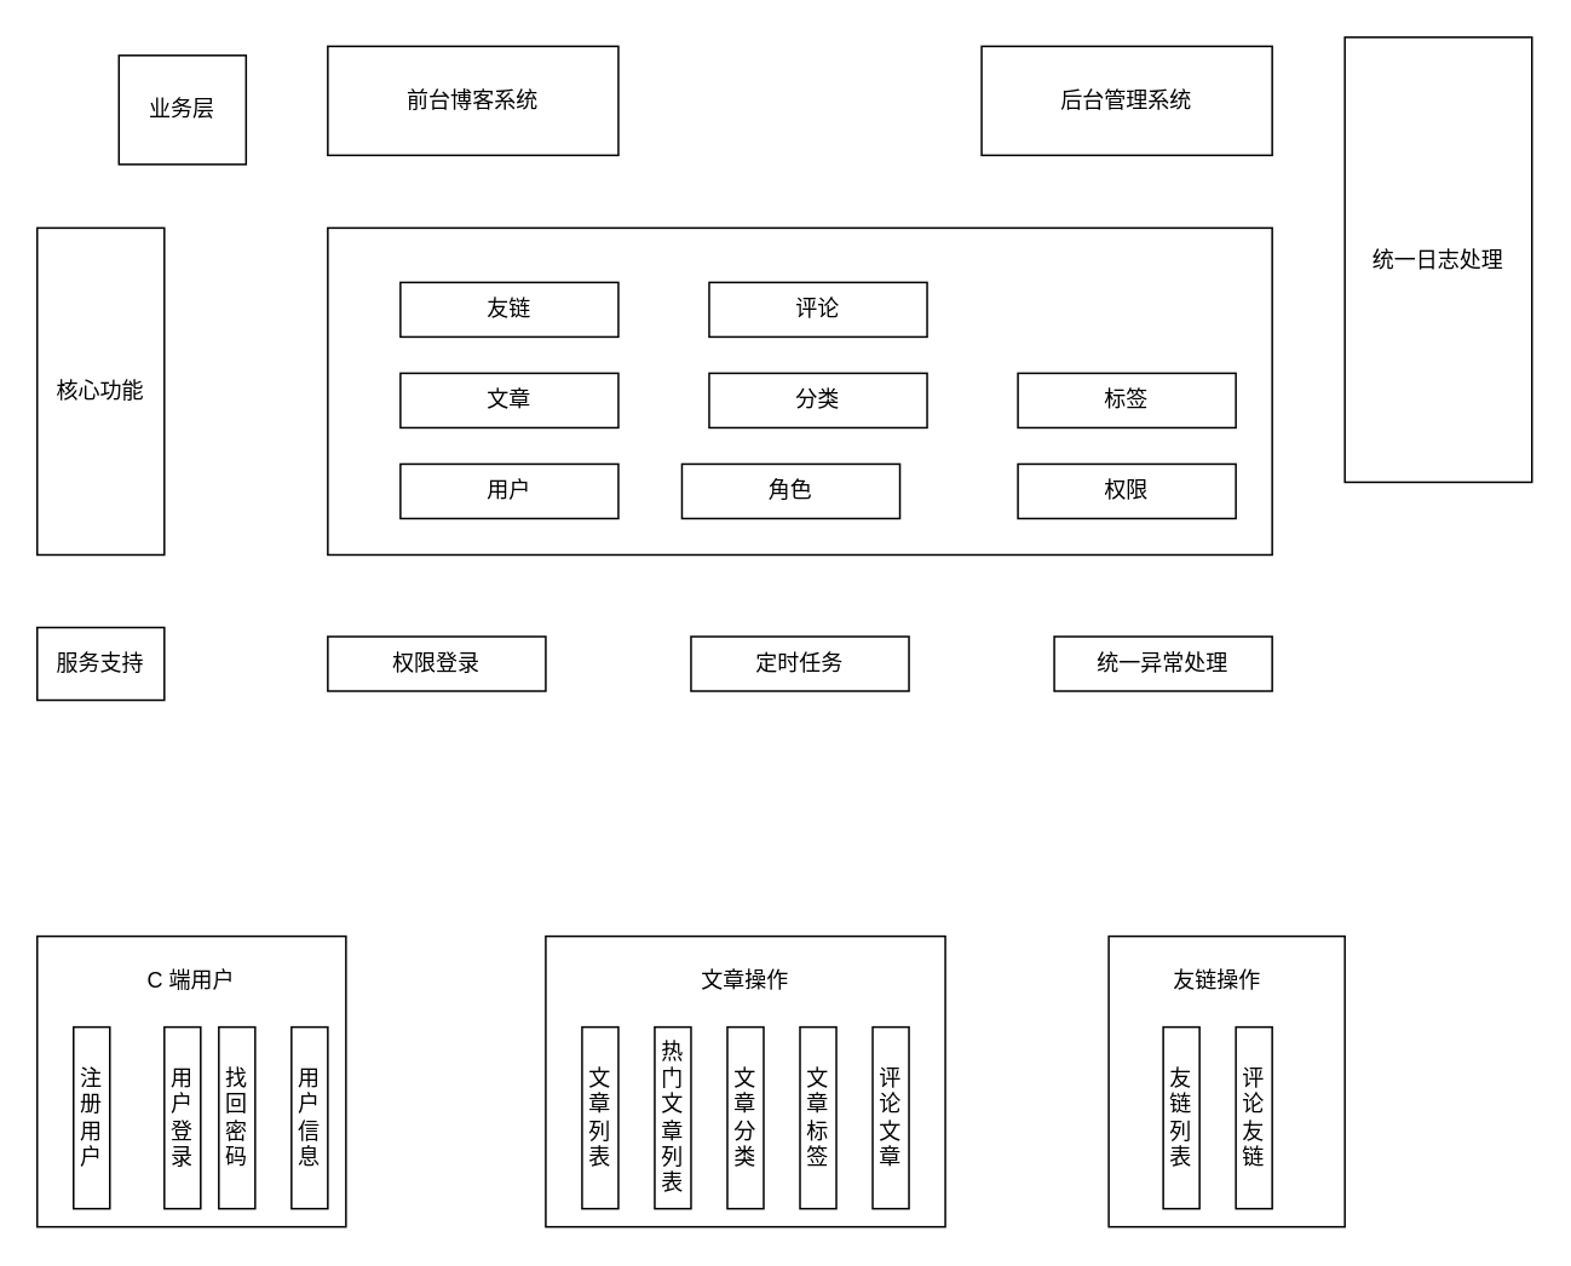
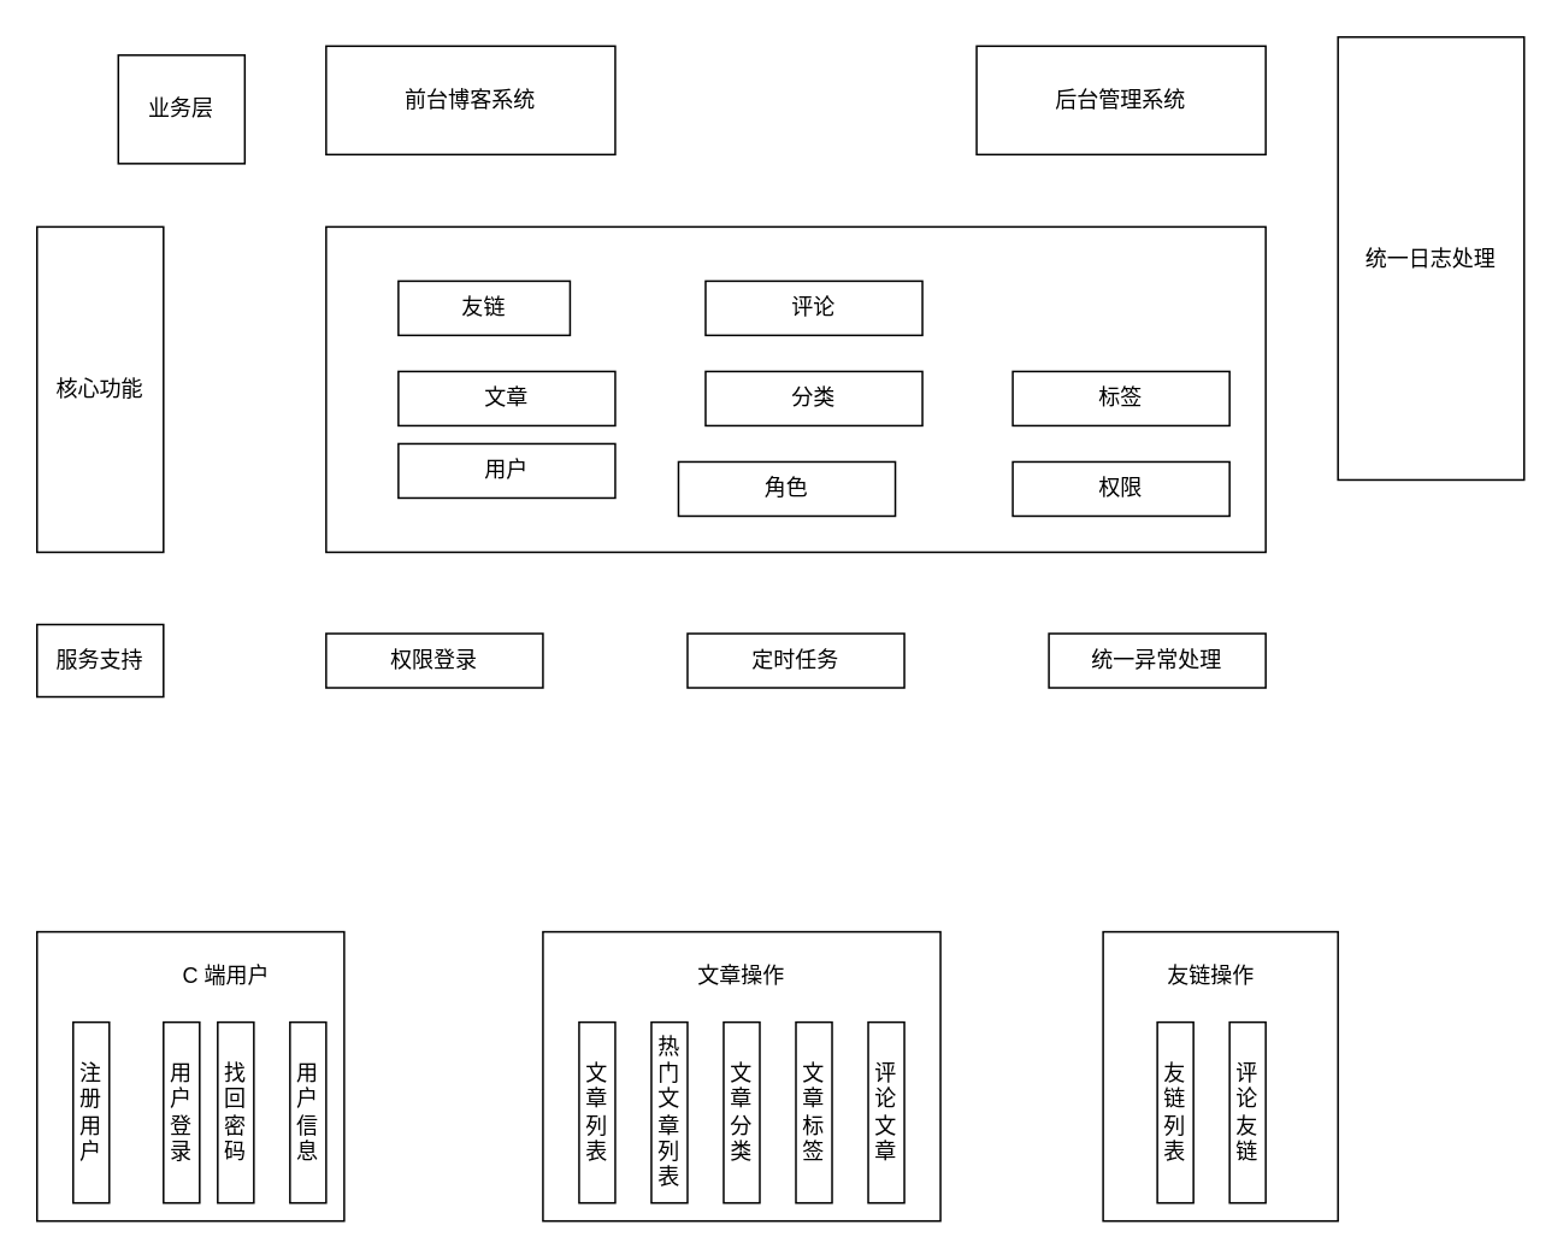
  <mxCell id="0" />
  <mxCell id="1" parent="0" />
  <mxCell id="2" value="" style="rounded=0;whiteSpace=wrap;html=1;" vertex="1" parent="1"><mxGeometry x="610" y="515" width="130" height="160" as="geometry" /></mxCell>
  <mxCell id="3" value="" style="rounded=0;whiteSpace=wrap;html=1;" vertex="1" parent="1"><mxGeometry x="300" y="515" width="220" height="160" as="geometry" /></mxCell>
  <mxCell id="4" value="" style="rounded=0;whiteSpace=wrap;html=1;" vertex="1" parent="1"><mxGeometry x="20" y="515" width="170" height="160" as="geometry" /></mxCell>
  <mxCell id="5" value="" style="rounded=0;whiteSpace=wrap;html=1;" vertex="1" parent="1"><mxGeometry x="180" y="125" width="520" height="180" as="geometry" /></mxCell>
- <mxCell id="6" value="用户" style="rounded=0;whiteSpace=wrap;html=1;" vertex="1" parent="1"><mxGeometry x="220" y="255" width="120" height="30" as="geometry" /></mxCell>
+ <mxCell id="6" value="用户" style="rounded=0;whiteSpace=wrap;html=1;" vertex="1" parent="1"><mxGeometry x="220" y="245" width="120" height="30" as="geometry" /></mxCell>
  <mxCell id="7" value="角色" style="rounded=0;whiteSpace=wrap;html=1;" vertex="1" parent="1"><mxGeometry x="375" y="255" width="120" height="30" as="geometry" /></mxCell>
  <mxCell id="8" value="权限" style="rounded=0;whiteSpace=wrap;html=1;" vertex="1" parent="1"><mxGeometry x="560" y="255" width="120" height="30" as="geometry" /></mxCell>
  <mxCell id="9" value="文章" style="rounded=0;whiteSpace=wrap;html=1;" vertex="1" parent="1"><mxGeometry x="220" y="205" width="120" height="30" as="geometry" /></mxCell>
  <mxCell id="10" value="分类" style="rounded=0;whiteSpace=wrap;html=1;" vertex="1" parent="1"><mxGeometry x="390" y="205" width="120" height="30" as="geometry" /></mxCell>
  <mxCell id="11" value="标签" style="rounded=0;whiteSpace=wrap;html=1;" vertex="1" parent="1"><mxGeometry x="560" y="205" width="120" height="30" as="geometry" /></mxCell>
- <mxCell id="12" value="友链" style="rounded=0;whiteSpace=wrap;html=1;" vertex="1" parent="1"><mxGeometry x="220" y="155" width="120" height="30" as="geometry" /></mxCell>
+ <mxCell id="12" value="友链" style="rounded=0;whiteSpace=wrap;html=1;" vertex="1" parent="1"><mxGeometry x="220" y="155" width="95" height="30" as="geometry" /></mxCell>
  <mxCell id="13" value="评论" style="rounded=0;whiteSpace=wrap;html=1;" vertex="1" parent="1"><mxGeometry x="390" y="155" width="120" height="30" as="geometry" /></mxCell>
  <mxCell id="14" value="前台博客系统" style="rounded=0;whiteSpace=wrap;html=1;" vertex="1" parent="1"><mxGeometry x="180" y="25" width="160" height="60" as="geometry" /></mxCell>
  <mxCell id="15" value="后台管理系统" style="rounded=0;whiteSpace=wrap;html=1;" vertex="1" parent="1"><mxGeometry x="540" y="25" width="160" height="60" as="geometry" /></mxCell>
  <mxCell id="16" value="&lt;div style=&quot;text-align: justify;&quot;&gt;核心功能&lt;/div&gt;" style="rounded=0;whiteSpace=wrap;html=1;align=center;" vertex="1" parent="1"><mxGeometry x="20" y="125" width="70" height="180" as="geometry" /></mxCell>
  <mxCell id="17" value="&lt;div style=&quot;text-align: justify;&quot;&gt;业务层&lt;/div&gt;" style="rounded=0;whiteSpace=wrap;html=1;align=center;" vertex="1" parent="1"><mxGeometry x="65" y="30" width="70" height="60" as="geometry" /></mxCell>
  <mxCell id="18" value="服务支持" style="rounded=0;whiteSpace=wrap;html=1;" vertex="1" parent="1"><mxGeometry x="20" y="345" width="70" height="40" as="geometry" /></mxCell>
  <mxCell id="19" value="权限登录" style="rounded=0;whiteSpace=wrap;html=1;" vertex="1" parent="1"><mxGeometry x="180" y="350" width="120" height="30" as="geometry" /></mxCell>
  <mxCell id="20" value="定时任务" style="rounded=0;whiteSpace=wrap;html=1;" vertex="1" parent="1"><mxGeometry x="380" y="350" width="120" height="30" as="geometry" /></mxCell>
  <mxCell id="21" value="统一异常处理" style="rounded=0;whiteSpace=wrap;html=1;" vertex="1" parent="1"><mxGeometry x="580" y="350" width="120" height="30" as="geometry" /></mxCell>
  <mxCell id="22" value="统一日志处理" style="rounded=0;whiteSpace=wrap;html=1;" vertex="1" parent="1"><mxGeometry x="740" y="20" width="103" height="245" as="geometry" /></mxCell>
  <mxCell id="23" value="注册用户" style="rounded=0;whiteSpace=wrap;html=1;" vertex="1" parent="1"><mxGeometry x="40" y="565" width="20" height="100" as="geometry" /></mxCell>
  <mxCell id="24" value="用户登录" style="rounded=0;whiteSpace=wrap;html=1;" vertex="1" parent="1"><mxGeometry x="90" y="565" width="20" height="100" as="geometry" /></mxCell>
  <mxCell id="25" value="找回密码" style="rounded=0;whiteSpace=wrap;html=1;" vertex="1" parent="1"><mxGeometry x="120" y="565" width="20" height="100" as="geometry" /></mxCell>
  <mxCell id="26" value="用户信息" style="rounded=0;whiteSpace=wrap;html=1;" vertex="1" parent="1"><mxGeometry x="160" y="565" width="20" height="100" as="geometry" /></mxCell>
- <mxCell id="27" value="C 端用户" style="text;html=1;strokeColor=none;fillColor=none;align=center;verticalAlign=middle;whiteSpace=wrap;rounded=0;" vertex="1" parent="1"><mxGeometry x="75" y="525" width="60" height="30" as="geometry" /></mxCell>
+ <mxCell id="27" value="C 端用户" style="text;html=1;strokeColor=none;fillColor=none;align=center;verticalAlign=middle;whiteSpace=wrap;rounded=0;" vertex="1" parent="1"><mxGeometry x="95" y="525" width="60" height="30" as="geometry" /></mxCell>
  <mxCell id="28" value="文章列表" style="rounded=0;whiteSpace=wrap;html=1;" vertex="1" parent="1"><mxGeometry x="320" y="565" width="20" height="100" as="geometry" /></mxCell>
  <mxCell id="29" value="热门文章列表" style="rounded=0;whiteSpace=wrap;html=1;" vertex="1" parent="1"><mxGeometry x="360" y="565" width="20" height="100" as="geometry" /></mxCell>
  <mxCell id="30" value="文章分类" style="rounded=0;whiteSpace=wrap;html=1;" vertex="1" parent="1"><mxGeometry x="400" y="565" width="20" height="100" as="geometry" /></mxCell>
  <mxCell id="31" value="评论文章" style="rounded=0;whiteSpace=wrap;html=1;" vertex="1" parent="1"><mxGeometry x="480" y="565" width="20" height="100" as="geometry" /></mxCell>
  <mxCell id="32" value="友链列表" style="rounded=0;whiteSpace=wrap;html=1;" vertex="1" parent="1"><mxGeometry x="640" y="565" width="20" height="100" as="geometry" /></mxCell>
  <mxCell id="33" value="评论友链" style="rounded=0;whiteSpace=wrap;html=1;" vertex="1" parent="1"><mxGeometry x="680" y="565" width="20" height="100" as="geometry" /></mxCell>
  <mxCell id="34" value="文章标签" style="rounded=0;whiteSpace=wrap;html=1;" vertex="1" parent="1"><mxGeometry x="440" y="565" width="20" height="100" as="geometry" /></mxCell>
  <mxCell id="35" value="文章操作" style="text;html=1;strokeColor=none;fillColor=none;align=center;verticalAlign=middle;whiteSpace=wrap;rounded=0;" vertex="1" parent="1"><mxGeometry x="380" y="525" width="60" height="30" as="geometry" /></mxCell>
  <mxCell id="36" value="友链操作" style="text;html=1;strokeColor=none;fillColor=none;align=center;verticalAlign=middle;whiteSpace=wrap;rounded=0;" vertex="1" parent="1"><mxGeometry x="640" y="525" width="60" height="30" as="geometry" /></mxCell>
